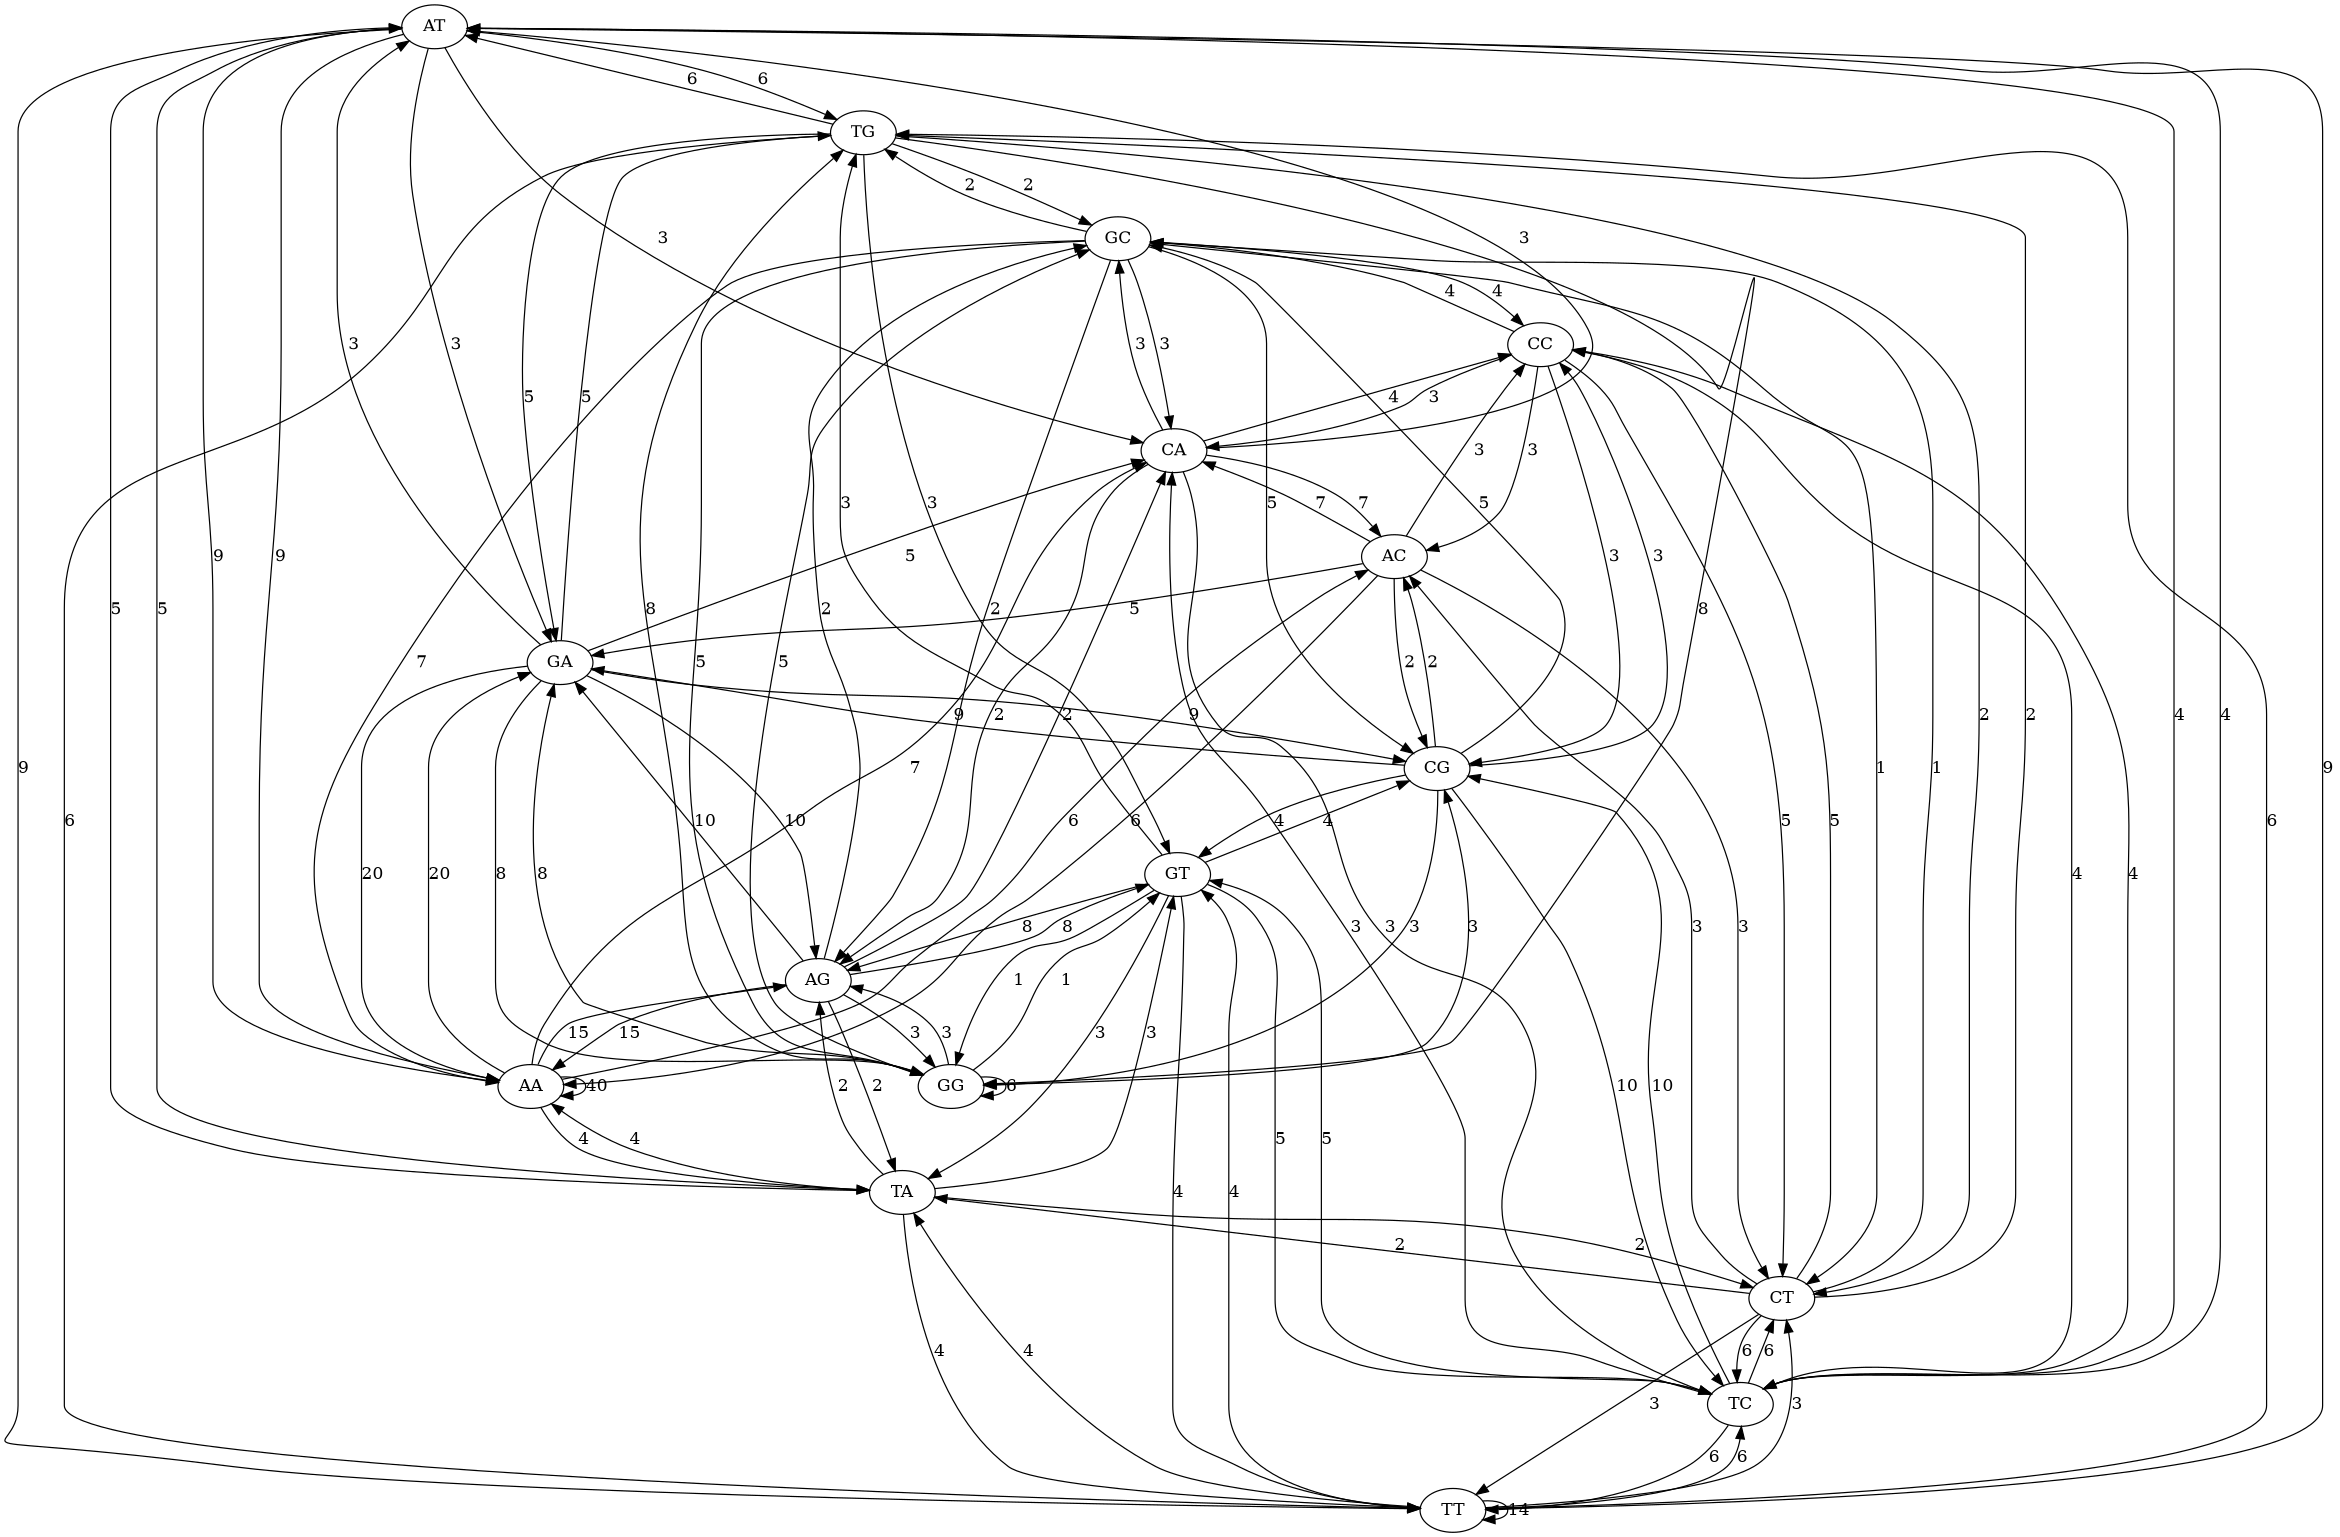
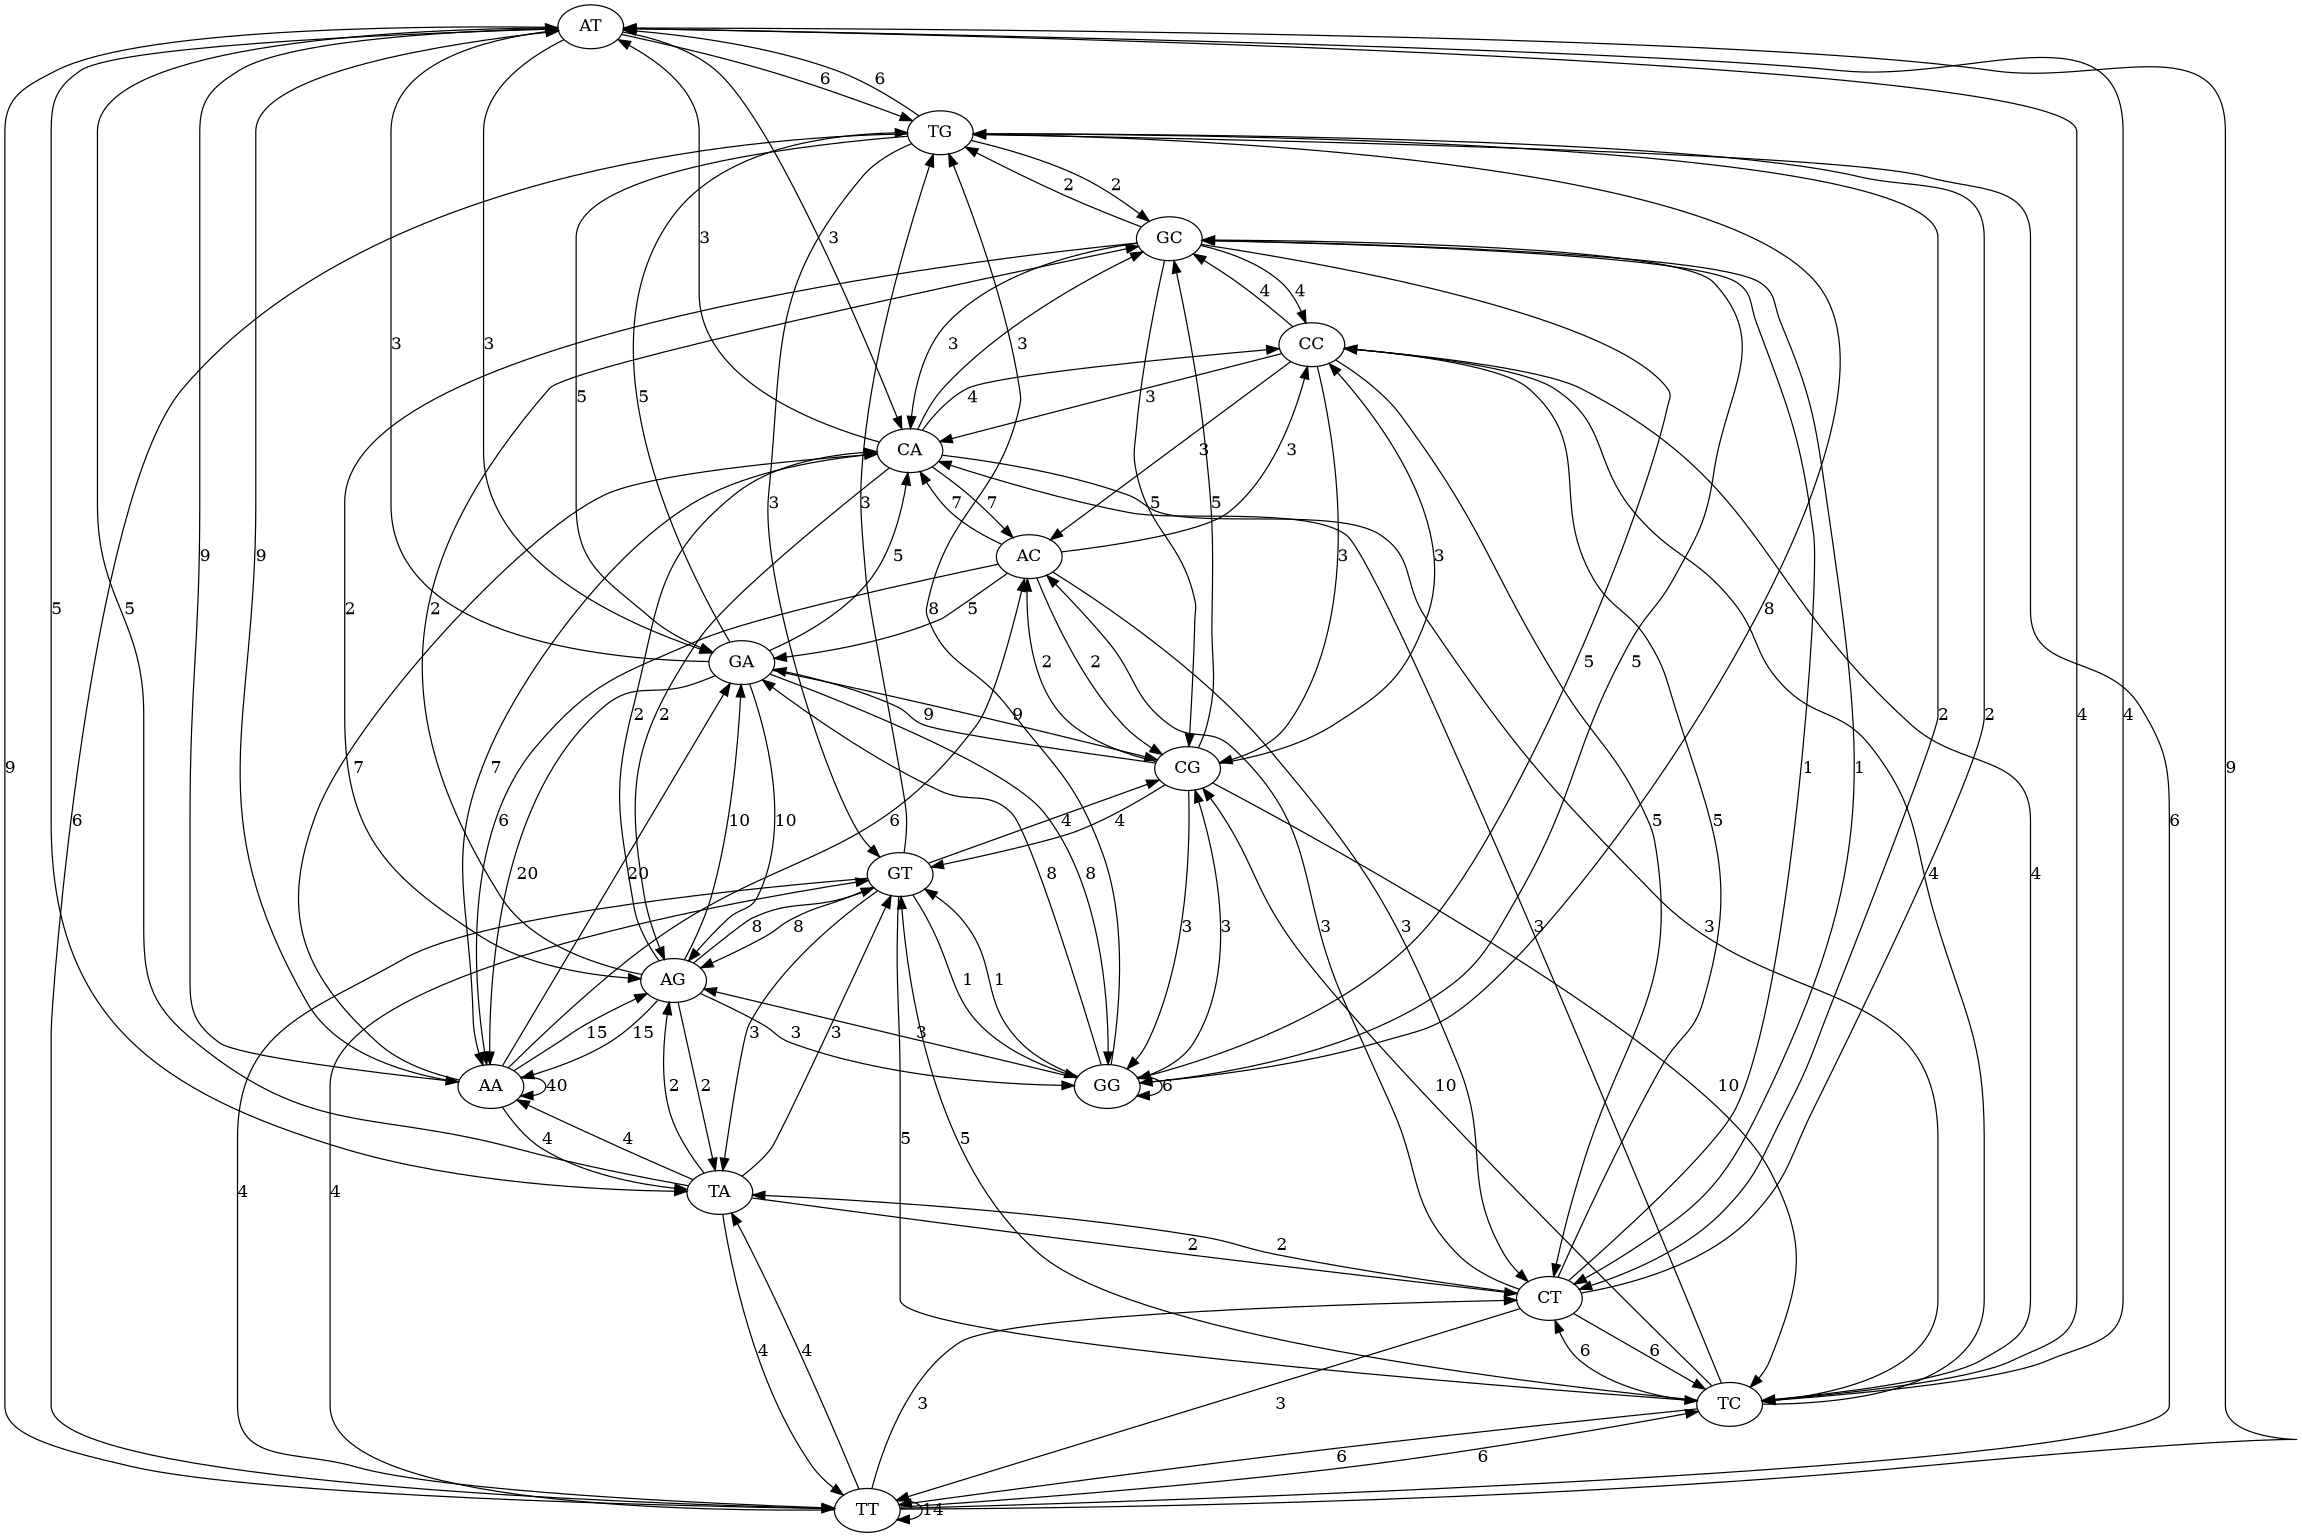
  digraph {
    n1 [label=AT]
    n2 [label=TG]
    n3 [label=GA]
    n4 [label=AA]
    n5 [label=CA]
    n6 [label=TA]
    n7 [label=TT]
    n8 [label=TC]
    n9 [label=GG]
    n10 [label=GT]
    n11 [label=CT]
    n12 [label=GC]
    n13 [label=AG]
    n14 [label=CG]
    n15 [label=AC]
    n16 [label=CC]
    n1 -> n2 [label=6]
    n1 -> n3 [label=3]
    n1 -> n4 [label=9]
    n1 -> n5 [label=3]
    n1 -> n6 [label=5]
    n1 -> n7 [label=9]
    n1 -> n8 [label=4]
    n2 -> n1 [label=6]
    n2 -> n3 [label=5]
    n2 -> n7 [label=6]
    n2 -> n9 [label=8]
    n2 -> n10 [label=3]
    n2 -> n11 [label=2]
    n2 -> n12 [label=2]
    n3 -> n1 [label=3]
    n3 -> n2 [label=5]
    n3 -> n4 [label=20]
    n3 -> n5 [label=5]
    n3 -> n9 [label=8]
    n3 -> n13 [label=10]
    n3 -> n14 [label=9]
    n4 -> n1 [label=9]
    n4 -> n3 [label=20]
    n4 -> n4 [label=40]
    n4 -> n5 [label=7]
    n4 -> n6 [label=4]
    n4 -> n13 [label=15]
    n4 -> n15 [label=6]
    n5 -> n1 [label=3]
-   n12 -> n4 [label=7]
+   n5 -> n4 [label=7]
    n5 -> n8 [label=3]
    n5 -> n12 [label=3]
    n5 -> n13 [label=2]
    n5 -> n15 [label=7]
    n5 -> n16 [label=4]
    n6 -> n1 [label=5]
    n6 -> n4 [label=4]
    n6 -> n7 [label=4]
    n6 -> n10 [label=3]
    n6 -> n11 [label=2]
    n6 -> n13 [label=2]
    n7 -> n1 [label=9]
    n7 -> n2 [label=6]
    n7 -> n6 [label=4]
    n7 -> n7 [label=14]
    n7 -> n8 [label=6]
    n7 -> n10 [label=4]
    n7 -> n11 [label=3]
    n8 -> n1 [label=4]
    n8 -> n5 [label=3]
    n8 -> n7 [label=6]
    n8 -> n10 [label=5]
    n8 -> n11 [label=6]
    n8 -> n14 [label=10]
    n8 -> n16 [label=4]
    n9 -> n2 [label=8]
    n9 -> n3 [label=8]
    n9 -> n9 [label=6]
    n9 -> n10 [label=1]
    n9 -> n12 [label=5]
    n9 -> n13 [label=3]
    n9 -> n14 [label=3]
    n10 -> n2 [label=3]
    n10 -> n6 [label=3]
    n10 -> n7 [label=4]
    n10 -> n8 [label=5]
    n10 -> n9 [label=1]
    n10 -> n13 [label=8]
    n10 -> n14 [label=4]
    n11 -> n2 [label=2]
    n11 -> n6 [label=2]
    n11 -> n7 [label=3]
    n11 -> n8 [label=6]
    n11 -> n12 [label=1]
    n11 -> n15 [label=3]
    n11 -> n16 [label=5]
    n12 -> n2 [label=2]
    n12 -> n5 [label=3]
    n12 -> n9 [label=5]
    n12 -> n11 [label=1]
    n12 -> n13 [label=2]
    n12 -> n14 [label=5]
    n12 -> n16 [label=4]
    n13 -> n3 [label=10]
    n13 -> n4 [label=15]
    n13 -> n5 [label=2]
    n13 -> n6 [label=2]
    n13 -> n9 [label=3]
    n13 -> n10 [label=8]
    n13 -> n12 [label=2]
    n14 -> n3 [label=9]
    n14 -> n8 [label=10]
    n14 -> n9 [label=3]
    n14 -> n10 [label=4]
    n14 -> n12 [label=5]
    n14 -> n15 [label=2]
    n14 -> n16 [label=3]
    n15 -> n3 [label=5]
    n15 -> n4 [label=6]
    n15 -> n5 [label=7]
    n15 -> n11 [label=3]
    n15 -> n14 [label=2]
    n15 -> n16 [label=3]
    n16 -> n5 [label=3]
    n16 -> n8 [label=4]
    n16 -> n11 [label=5]
    n16 -> n12 [label=4]
    n16 -> n14 [label=3]
    n16 -> n15 [label=3]
  }
